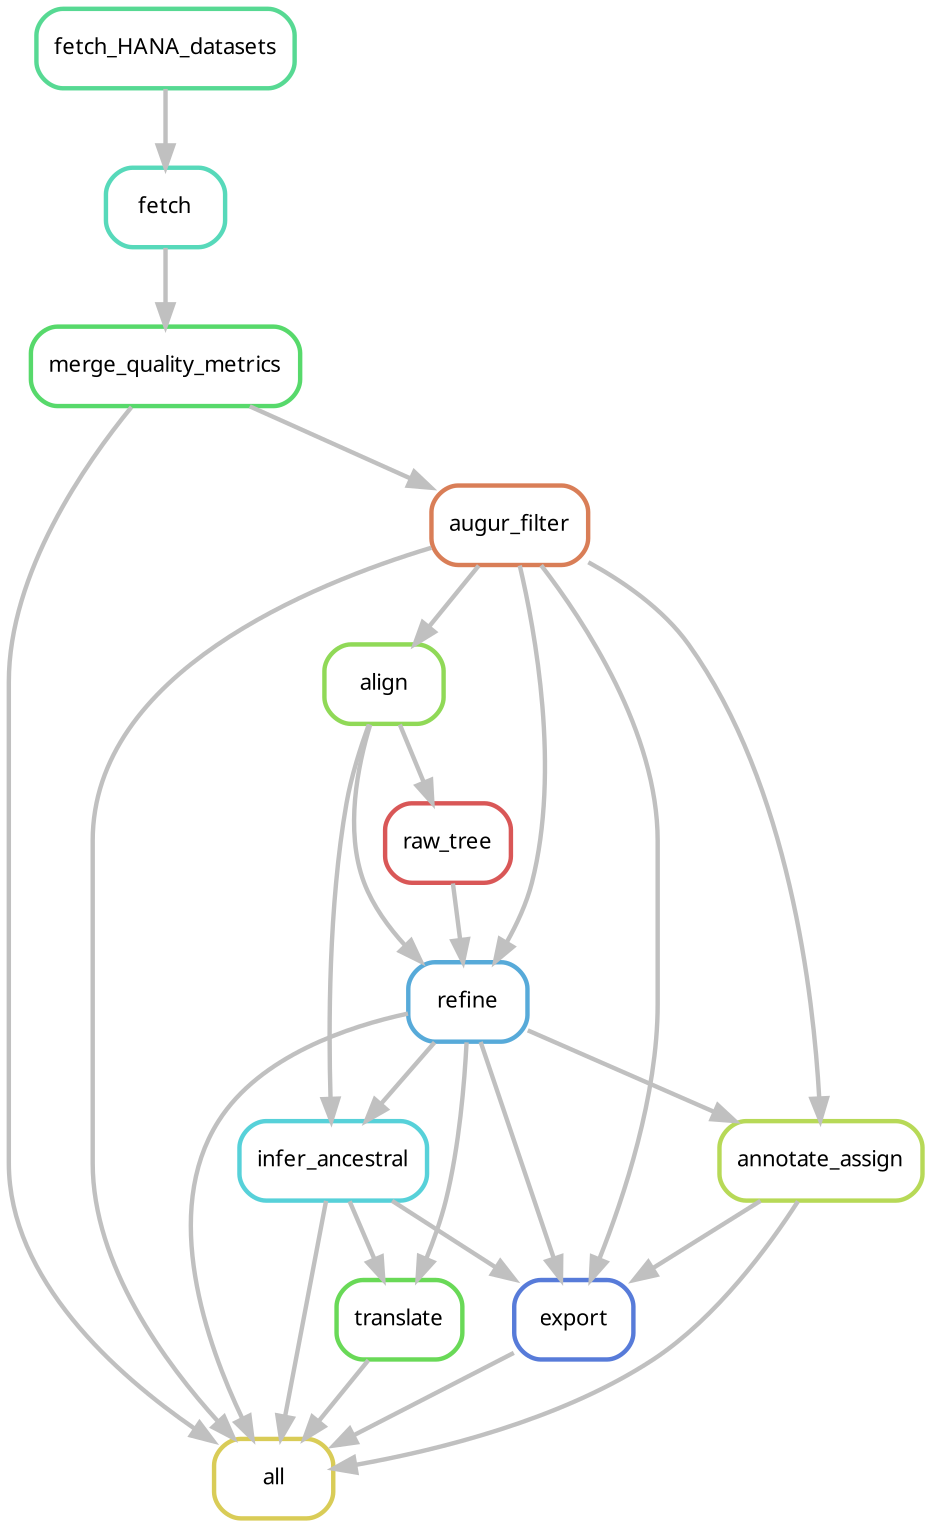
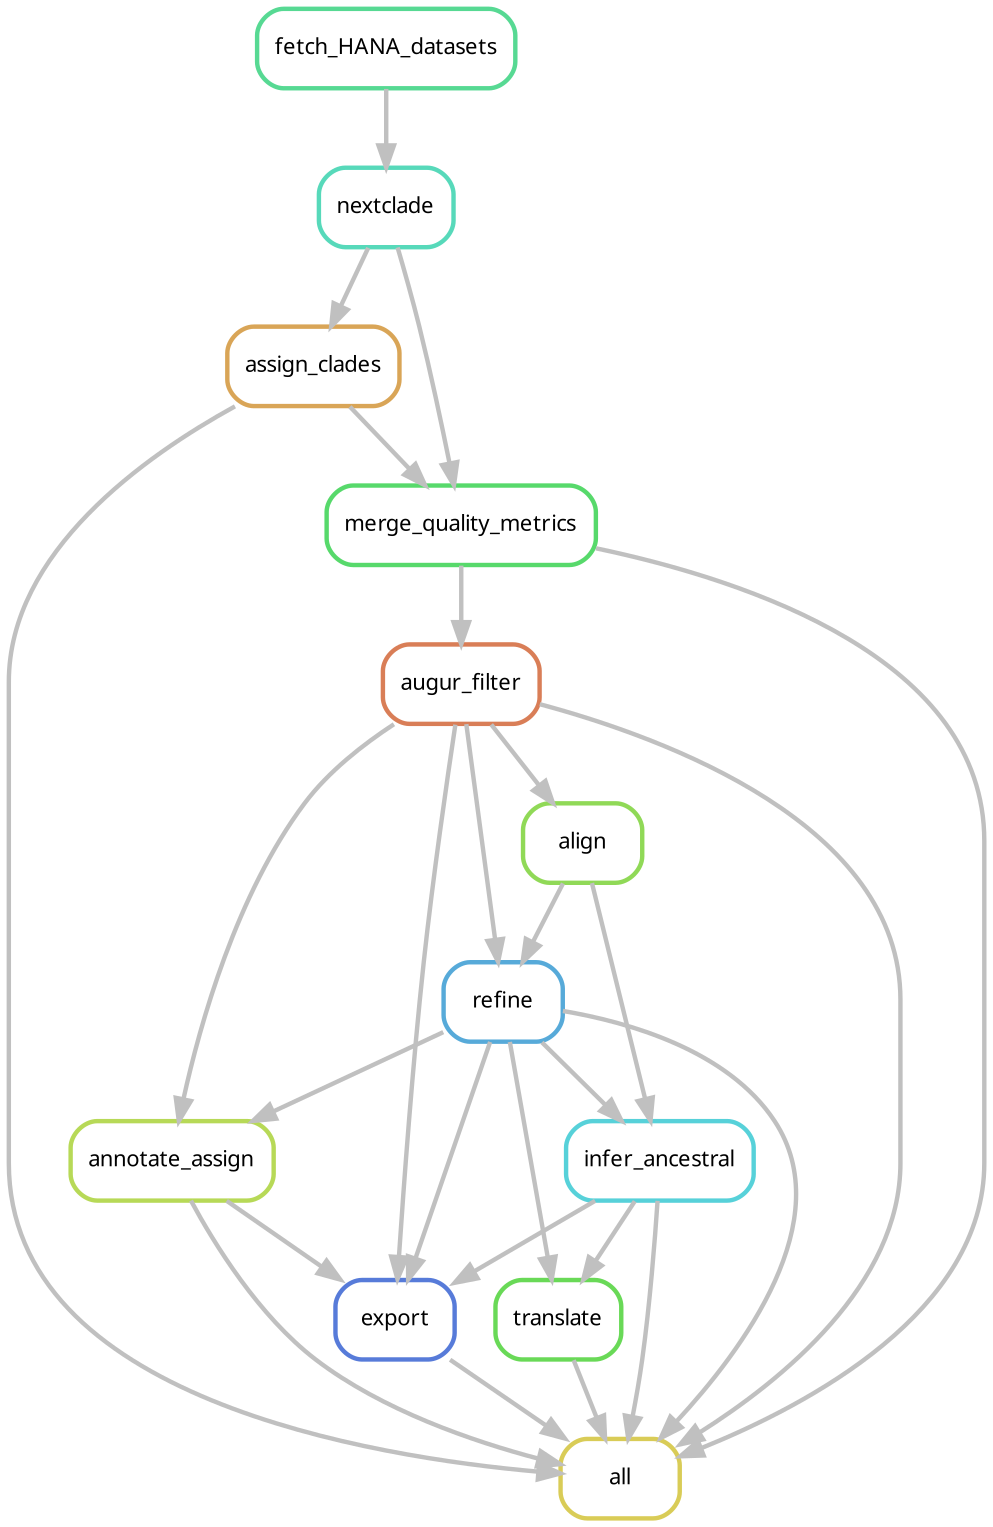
  digraph {
    bgcolor=white
    node [fontname=sans fontsize=10 penwidth=2 shape=box style=rounded]
    edge [color=grey penwidth=2]
    n1 [color="0.15 0.6 0.85" label=all]
+   n2 [color="0.10 0.6 0.85" label=assign_clades]
    n3 [color="0.36 0.6 0.85" label=merge_quality_metrics]
    n4 [color="0.05 0.6 0.85" label=augur_filter]
-   n5 [color="0.46 0.6 0.85" label=fetch]
+   n5 [color="0.46 0.6 0.85" label=nextclade]
    n6 [color="0.41 0.6 0.85" label=fetch_HANA_datasets]
    n7 [color="0.26 0.6 0.85" label=align]
    n8 [color="0.56 0.6 0.85" label=refine]
    n9 [color="0.21 0.6 0.85" label=annotate_assign]
    n10 [color="0.62 0.6 0.85" label=export]
-   n11 [color="0.00 0.6 0.85" label=raw_tree]
    n12 [color="0.51 0.6 0.85" label=infer_ancestral]
    n13 [color="0.31 0.6 0.85" label=translate]
+   n2 -> n1
+   n2 -> n3
    n3 -> n1
    n3 -> n4
    n4 -> n1
    n4 -> n7
    n4 -> n8
    n4 -> n9
    n4 -> n10
+   n5 -> n2
    n5 -> n3
    n6 -> n5
    n7 -> n8
-   n7 -> n11
    n7 -> n12
    n8 -> n1
    n8 -> n9
    n8 -> n10
    n8 -> n12
    n8 -> n13
    n9 -> n1
    n9 -> n10
    n10 -> n1
-   n11 -> n8
    n12 -> n1
    n12 -> n10
    n12 -> n13
    n13 -> n1
  }
